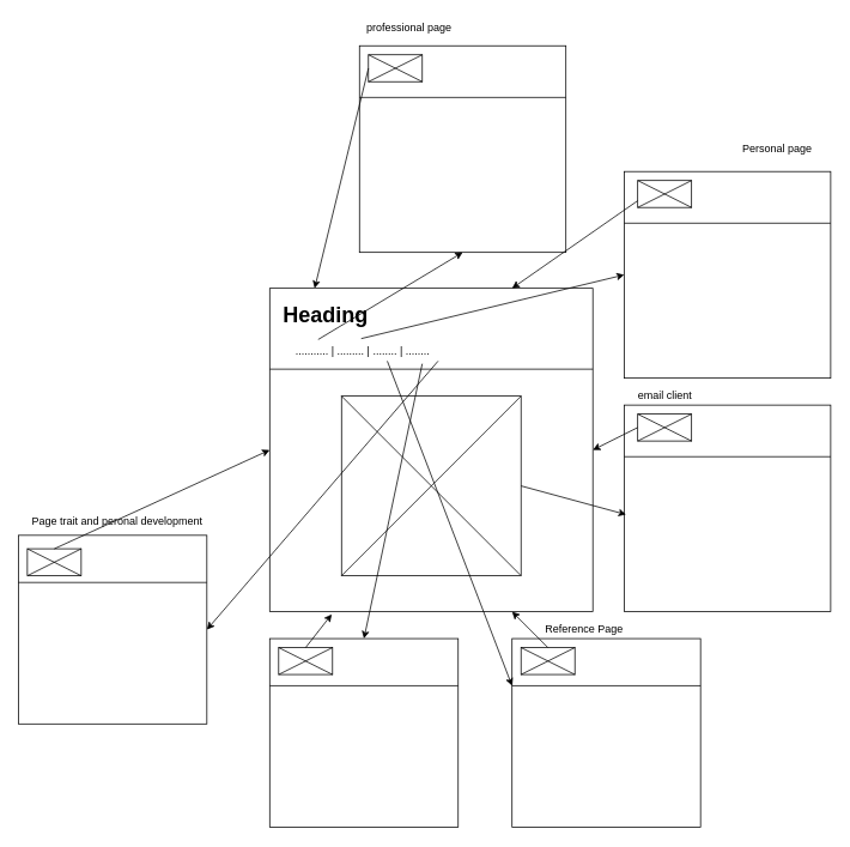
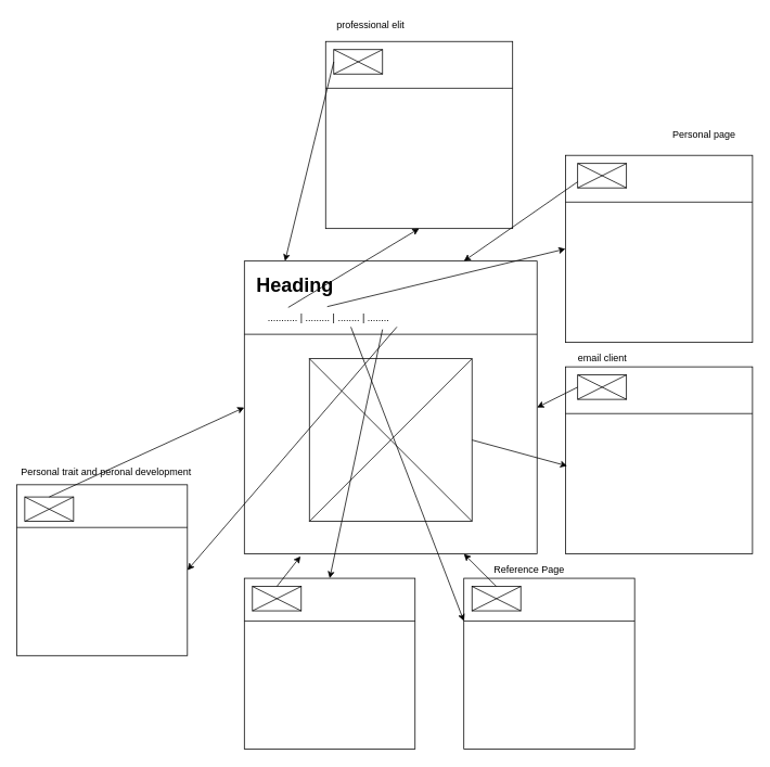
  <mxCell id="0" />
  <mxCell id="1" parent="0" />
  <mxCell id="2" value="" style="whiteSpace=wrap;html=1;aspect=fixed;" vertex="1" parent="1"><mxGeometry x="300" y="320" width="360" height="360" as="geometry" /></mxCell>
  <mxCell id="3" value="" style="whiteSpace=wrap;html=1;aspect=fixed;" vertex="1" parent="1"><mxGeometry x="400" y="50" width="230" height="230" as="geometry" /></mxCell>
  <mxCell id="4" value="" style="whiteSpace=wrap;html=1;aspect=fixed;" vertex="1" parent="1"><mxGeometry x="695" y="190" width="230" height="230" as="geometry" /></mxCell>
  <mxCell id="5" value="" style="whiteSpace=wrap;html=1;aspect=fixed;" vertex="1" parent="1"><mxGeometry x="570" y="710" width="210" height="210" as="geometry" /></mxCell>
  <mxCell id="6" value="" style="whiteSpace=wrap;html=1;aspect=fixed;" vertex="1" parent="1"><mxGeometry x="380" y="440" width="200" height="200" as="geometry" /></mxCell>
  <mxCell id="7" value="" style="endArrow=none;html=1;exitX=0;exitY=0.25;exitDx=0;exitDy=0;entryX=1;entryY=0.25;entryDx=0;entryDy=0;" edge="1" parent="1" source="2" target="2"><mxGeometry width="50" height="50" relative="1" as="geometry"><mxPoint x="670" y="520" as="sourcePoint" /><mxPoint x="720" y="470" as="targetPoint" /><Array as="points" /></mxGeometry></mxCell>
- <mxCell id="8" value="professional page&lt;br&gt;" style="text;html=1;align=center;verticalAlign=middle;resizable=0;points=[];autosize=1;" vertex="1" parent="1"><mxGeometry x="400" y="20" width="110" height="20" as="geometry" /></mxCell>
+ <mxCell id="8" value="professional elit&lt;br&gt;" style="text;html=1;align=center;verticalAlign=middle;resizable=0;points=[];autosize=1;" vertex="1" parent="1"><mxGeometry x="400" y="20" width="110" height="20" as="geometry" /></mxCell>
  <mxCell id="9" value="" style="rounded=0;whiteSpace=wrap;html=1;" vertex="1" parent="1"><mxGeometry x="410" y="60" width="60" height="30" as="geometry" /></mxCell>
  <mxCell id="10" value="" style="rounded=0;whiteSpace=wrap;html=1;" vertex="1" parent="1"><mxGeometry x="710" y="200" width="60" height="30" as="geometry" /></mxCell>
  <mxCell id="11" value="" style="rounded=0;whiteSpace=wrap;html=1;" vertex="1" parent="1"><mxGeometry x="580" y="720" width="60" height="30" as="geometry" /></mxCell>
  <mxCell id="12" value="Personal page" style="text;html=1;align=center;verticalAlign=middle;resizable=0;points=[];autosize=1;" vertex="1" parent="1"><mxGeometry x="820" y="155" width="90" height="20" as="geometry" /></mxCell>
  <mxCell id="13" value="Reference Page" style="text;html=1;align=center;verticalAlign=middle;resizable=0;points=[];autosize=1;" vertex="1" parent="1"><mxGeometry x="600" y="690" width="100" height="20" as="geometry" /></mxCell>
  <mxCell id="14" value="" style="whiteSpace=wrap;html=1;aspect=fixed;" vertex="1" parent="1"><mxGeometry x="300" y="710" width="210" height="210" as="geometry" /></mxCell>
  <mxCell id="15" value="" style="rounded=0;whiteSpace=wrap;html=1;" vertex="1" parent="1"><mxGeometry x="310" y="720" width="60" height="30" as="geometry" /></mxCell>
  <mxCell id="16" value="" style="whiteSpace=wrap;html=1;aspect=fixed;" vertex="1" parent="1"><mxGeometry x="695" y="450" width="230" height="230" as="geometry" /></mxCell>
  <mxCell id="17" value="" style="rounded=0;whiteSpace=wrap;html=1;" vertex="1" parent="1"><mxGeometry x="710" y="460" width="60" height="30" as="geometry" /></mxCell>
  <mxCell id="18" value="email client" style="text;html=1;align=center;verticalAlign=middle;resizable=0;points=[];autosize=1;" vertex="1" parent="1"><mxGeometry x="700" y="430" width="80" height="20" as="geometry" /></mxCell>
  <mxCell id="19" value="" style="endArrow=classic;html=1;exitX=1;exitY=0.5;exitDx=0;exitDy=0;entryX=0.009;entryY=0.53;entryDx=0;entryDy=0;entryPerimeter=0;" edge="1" parent="1" source="6" target="16"><mxGeometry width="50" height="50" relative="1" as="geometry"><mxPoint x="670" y="670" as="sourcePoint" /><mxPoint x="720" y="620" as="targetPoint" /></mxGeometry></mxCell>
  <mxCell id="20" value="" style="endArrow=classic;html=1;exitX=0.5;exitY=0;exitDx=0;exitDy=0;entryX=0.192;entryY=1.008;entryDx=0;entryDy=0;entryPerimeter=0;" edge="1" parent="1" source="15" target="2"><mxGeometry width="50" height="50" relative="1" as="geometry"><mxPoint x="380" y="700" as="sourcePoint" /><mxPoint x="430" y="650" as="targetPoint" /></mxGeometry></mxCell>
  <mxCell id="21" value="" style="endArrow=classic;html=1;entryX=0.5;entryY=0;entryDx=0;entryDy=0;exitX=0.882;exitY=1.2;exitDx=0;exitDy=0;exitPerimeter=0;" edge="1" parent="1" source="30" target="14"><mxGeometry width="50" height="50" relative="1" as="geometry"><mxPoint x="450" y="404" as="sourcePoint" /><mxPoint x="720" y="620" as="targetPoint" /></mxGeometry></mxCell>
  <mxCell id="22" value="" style="endArrow=classic;html=1;exitX=0.5;exitY=0;exitDx=0;exitDy=0;entryX=0.75;entryY=1;entryDx=0;entryDy=0;" edge="1" parent="1" source="11" target="2"><mxGeometry width="50" height="50" relative="1" as="geometry"><mxPoint x="670" y="670" as="sourcePoint" /><mxPoint x="720" y="620" as="targetPoint" /></mxGeometry></mxCell>
  <mxCell id="23" value="" style="endArrow=classic;html=1;entryX=0;entryY=0.25;entryDx=0;entryDy=0;exitX=0.653;exitY=1.05;exitDx=0;exitDy=0;exitPerimeter=0;" edge="1" parent="1" source="30" target="5"><mxGeometry width="50" height="50" relative="1" as="geometry"><mxPoint x="420" y="410" as="sourcePoint" /><mxPoint x="720" y="620" as="targetPoint" /></mxGeometry></mxCell>
  <mxCell id="24" value="" style="endArrow=classic;html=1;exitX=0;exitY=0.75;exitDx=0;exitDy=0;entryX=0.75;entryY=0;entryDx=0;entryDy=0;" edge="1" parent="1" source="10" target="2"><mxGeometry width="50" height="50" relative="1" as="geometry"><mxPoint x="670" y="670" as="sourcePoint" /><mxPoint x="720" y="620" as="targetPoint" /></mxGeometry></mxCell>
  <mxCell id="25" value="" style="endArrow=classic;html=1;exitX=0.482;exitY=-0.2;exitDx=0;exitDy=0;exitPerimeter=0;entryX=0;entryY=0.5;entryDx=0;entryDy=0;" edge="1" parent="1" source="30" target="4"><mxGeometry width="50" height="50" relative="1" as="geometry"><mxPoint x="670" y="670" as="sourcePoint" /><mxPoint x="720" y="620" as="targetPoint" /></mxGeometry></mxCell>
  <mxCell id="26" value="" style="endArrow=classic;html=1;entryX=0.139;entryY=0;entryDx=0;entryDy=0;entryPerimeter=0;exitX=0;exitY=0.5;exitDx=0;exitDy=0;" edge="1" parent="1" source="9" target="2"><mxGeometry width="50" height="50" relative="1" as="geometry"><mxPoint x="350" y="70" as="sourcePoint" /><mxPoint x="720" y="620" as="targetPoint" /></mxGeometry></mxCell>
  <mxCell id="27" value="" style="endArrow=classic;html=1;exitX=0.2;exitY=-0.15;exitDx=0;exitDy=0;exitPerimeter=0;entryX=0.5;entryY=1;entryDx=0;entryDy=0;" edge="1" parent="1" source="30" target="3"><mxGeometry width="50" height="50" relative="1" as="geometry"><mxPoint x="670" y="670" as="sourcePoint" /><mxPoint x="720" y="620" as="targetPoint" /></mxGeometry></mxCell>
  <mxCell id="28" value="" style="endArrow=classic;html=1;exitX=0;exitY=0.5;exitDx=0;exitDy=0;entryX=1;entryY=0.5;entryDx=0;entryDy=0;" edge="1" parent="1" source="17" target="2"><mxGeometry width="50" height="50" relative="1" as="geometry"><mxPoint x="670" y="670" as="sourcePoint" /><mxPoint x="720" y="620" as="targetPoint" /></mxGeometry></mxCell>
  <mxCell id="29" value="&lt;h1&gt;Heading&lt;/h1&gt;&lt;p&gt;Lorem ipsum dolor sit amet, consectetur adipisicing elit, sed do eiusmod tempor incididunt ut labore et dolore magna aliqua.&lt;/p&gt;" style="text;html=1;strokeColor=none;fillColor=none;spacing=5;spacingTop=-20;whiteSpace=wrap;overflow=hidden;rounded=0;" vertex="1" parent="1"><mxGeometry x="310" y="330" width="190" height="40" as="geometry" /></mxCell>
  <mxCell id="30" value="........... | ......... | ........ | ........&amp;nbsp;" style="text;html=1;align=center;verticalAlign=middle;resizable=0;points=[];autosize=1;" vertex="1" parent="1"><mxGeometry x="320" y="380" width="170" height="20" as="geometry" /></mxCell>
  <mxCell id="31" value="" style="endArrow=none;html=1;exitX=1;exitY=0.25;exitDx=0;exitDy=0;entryX=0;entryY=0.25;entryDx=0;entryDy=0;" edge="1" parent="1" source="4" target="4"><mxGeometry width="50" height="50" relative="1" as="geometry"><mxPoint x="670" y="290" as="sourcePoint" /><mxPoint x="720" y="240" as="targetPoint" /></mxGeometry></mxCell>
  <mxCell id="32" value="" style="endArrow=none;html=1;exitX=0;exitY=0.25;exitDx=0;exitDy=0;entryX=1;entryY=0.25;entryDx=0;entryDy=0;" edge="1" parent="1" source="5" target="5"><mxGeometry width="50" height="50" relative="1" as="geometry"><mxPoint x="590" y="810" as="sourcePoint" /><mxPoint x="640" y="760" as="targetPoint" /></mxGeometry></mxCell>
  <mxCell id="33" value="" style="endArrow=none;html=1;exitX=0;exitY=0.25;exitDx=0;exitDy=0;entryX=1;entryY=0.25;entryDx=0;entryDy=0;" edge="1" parent="1" source="16" target="16"><mxGeometry width="50" height="50" relative="1" as="geometry"><mxPoint x="715" y="530" as="sourcePoint" /><mxPoint x="765" y="480" as="targetPoint" /></mxGeometry></mxCell>
  <mxCell id="34" value="" style="endArrow=none;html=1;exitX=0;exitY=0.25;exitDx=0;exitDy=0;entryX=1;entryY=0.25;entryDx=0;entryDy=0;" edge="1" parent="1" source="3" target="3"><mxGeometry width="50" height="50" relative="1" as="geometry"><mxPoint x="670" y="290" as="sourcePoint" /><mxPoint x="720" y="240" as="targetPoint" /></mxGeometry></mxCell>
  <mxCell id="35" value="" style="endArrow=none;html=1;exitX=0;exitY=0.25;exitDx=0;exitDy=0;entryX=1;entryY=0.25;entryDx=0;entryDy=0;" edge="1" parent="1" source="14" target="14"><mxGeometry width="50" height="50" relative="1" as="geometry"><mxPoint x="410" y="830" as="sourcePoint" /><mxPoint x="460" y="780" as="targetPoint" /></mxGeometry></mxCell>
  <mxCell id="36" value="" style="endArrow=none;html=1;exitX=0;exitY=0;exitDx=0;exitDy=0;entryX=1;entryY=1;entryDx=0;entryDy=0;" edge="1" parent="1" source="15" target="15"><mxGeometry width="50" height="50" relative="1" as="geometry"><mxPoint x="420" y="760" as="sourcePoint" /><mxPoint x="470" y="710" as="targetPoint" /></mxGeometry></mxCell>
  <mxCell id="37" value="" style="endArrow=none;html=1;entryX=1;entryY=0;entryDx=0;entryDy=0;" edge="1" parent="1" target="15"><mxGeometry width="50" height="50" relative="1" as="geometry"><mxPoint x="310" y="750" as="sourcePoint" /><mxPoint x="360" y="700" as="targetPoint" /></mxGeometry></mxCell>
  <mxCell id="38" value="" style="endArrow=none;html=1;exitX=0;exitY=0;exitDx=0;exitDy=0;entryX=1;entryY=1;entryDx=0;entryDy=0;entryPerimeter=0;" edge="1" parent="1" source="11" target="11"><mxGeometry width="50" height="50" relative="1" as="geometry"><mxPoint x="645" y="760" as="sourcePoint" /><mxPoint x="635" y="751" as="targetPoint" /></mxGeometry></mxCell>
  <mxCell id="39" value="" style="endArrow=none;html=1;entryX=1;entryY=0;entryDx=0;entryDy=0;exitX=0;exitY=1;exitDx=0;exitDy=0;" edge="1" parent="1" source="11" target="11"><mxGeometry width="50" height="50" relative="1" as="geometry"><mxPoint x="585" y="750" as="sourcePoint" /><mxPoint x="635" y="700" as="targetPoint" /></mxGeometry></mxCell>
  <mxCell id="40" value="" style="endArrow=none;html=1;exitX=1;exitY=1;exitDx=0;exitDy=0;entryX=0;entryY=0;entryDx=0;entryDy=0;" edge="1" parent="1" source="9" target="9"><mxGeometry width="50" height="50" relative="1" as="geometry"><mxPoint x="480" y="90" as="sourcePoint" /><mxPoint x="530" y="40" as="targetPoint" /></mxGeometry></mxCell>
  <mxCell id="41" value="" style="endArrow=none;html=1;entryX=1;entryY=0;entryDx=0;entryDy=0;" edge="1" parent="1" target="9"><mxGeometry width="50" height="50" relative="1" as="geometry"><mxPoint x="410" y="90" as="sourcePoint" /><mxPoint x="460" y="40" as="targetPoint" /></mxGeometry></mxCell>
  <mxCell id="42" value="" style="endArrow=none;html=1;exitX=0;exitY=0;exitDx=0;exitDy=0;entryX=1;entryY=1;entryDx=0;entryDy=0;" edge="1" parent="1" source="10" target="10"><mxGeometry width="50" height="50" relative="1" as="geometry"><mxPoint x="730" y="290" as="sourcePoint" /><mxPoint x="780" y="240" as="targetPoint" /></mxGeometry></mxCell>
  <mxCell id="43" value="" style="endArrow=none;html=1;entryX=1;entryY=0;entryDx=0;entryDy=0;" edge="1" parent="1" target="10"><mxGeometry width="50" height="50" relative="1" as="geometry"><mxPoint x="710" y="230" as="sourcePoint" /><mxPoint x="760" y="180" as="targetPoint" /></mxGeometry></mxCell>
  <mxCell id="44" value="" style="endArrow=none;html=1;exitX=0;exitY=0;exitDx=0;exitDy=0;entryX=1;entryY=1;entryDx=0;entryDy=0;" edge="1" parent="1" source="17" target="17"><mxGeometry width="50" height="50" relative="1" as="geometry"><mxPoint x="790" y="500" as="sourcePoint" /><mxPoint x="840" y="450" as="targetPoint" /></mxGeometry></mxCell>
  <mxCell id="45" value="" style="endArrow=none;html=1;entryX=1;entryY=0;entryDx=0;entryDy=0;" edge="1" parent="1" target="17"><mxGeometry width="50" height="50" relative="1" as="geometry"><mxPoint x="710" y="490" as="sourcePoint" /><mxPoint x="760" y="440" as="targetPoint" /></mxGeometry></mxCell>
  <mxCell id="46" value="" style="endArrow=none;html=1;entryX=0;entryY=0;entryDx=0;entryDy=0;" edge="1" parent="1" target="6"><mxGeometry width="50" height="50" relative="1" as="geometry"><mxPoint x="580" y="640" as="sourcePoint" /><mxPoint x="630" y="590" as="targetPoint" /></mxGeometry></mxCell>
  <mxCell id="47" value="" style="endArrow=none;html=1;entryX=1;entryY=0;entryDx=0;entryDy=0;" edge="1" parent="1" target="6"><mxGeometry width="50" height="50" relative="1" as="geometry"><mxPoint x="380" y="640" as="sourcePoint" /><mxPoint x="430" y="590" as="targetPoint" /></mxGeometry></mxCell>
  <mxCell id="48" value="" style="whiteSpace=wrap;html=1;aspect=fixed;" vertex="1" parent="1"><mxGeometry x="20" y="595" width="210" height="210" as="geometry" /></mxCell>
  <mxCell id="49" value="" style="rounded=0;whiteSpace=wrap;html=1;" vertex="1" parent="1"><mxGeometry x="30" y="610" width="60" height="30" as="geometry" /></mxCell>
  <mxCell id="50" value="" style="endArrow=none;html=1;entryX=1;entryY=0;entryDx=0;entryDy=0;exitX=0;exitY=1;exitDx=0;exitDy=0;" edge="1" parent="1" source="49" target="49"><mxGeometry width="50" height="50" relative="1" as="geometry"><mxPoint x="30" y="650" as="sourcePoint" /><mxPoint x="80" y="600" as="targetPoint" /></mxGeometry></mxCell>
  <mxCell id="51" value="" style="endArrow=none;html=1;exitX=0;exitY=0;exitDx=0;exitDy=0;entryX=1;entryY=1;entryDx=0;entryDy=0;" edge="1" parent="1" source="49" target="49"><mxGeometry width="50" height="50" relative="1" as="geometry"><mxPoint x="30" y="710" as="sourcePoint" /><mxPoint x="80" y="660" as="targetPoint" /><Array as="points" /></mxGeometry></mxCell>
  <mxCell id="52" value="" style="endArrow=none;html=1;exitX=0;exitY=0.25;exitDx=0;exitDy=0;entryX=1;entryY=0.25;entryDx=0;entryDy=0;" edge="1" parent="1" source="48" target="48"><mxGeometry width="50" height="50" relative="1" as="geometry"><mxPoint x="90" y="730" as="sourcePoint" /><mxPoint x="140" y="680" as="targetPoint" /></mxGeometry></mxCell>
- <mxCell id="53" value="Page trait and peronal development" style="text;html=1;align=center;verticalAlign=middle;resizable=0;points=[];autosize=1;" vertex="1" parent="1"><mxGeometry x="20" y="570" width="220" height="20" as="geometry" /></mxCell>
+ <mxCell id="53" value="Personal trait and peronal development" style="text;html=1;align=center;verticalAlign=middle;resizable=0;points=[];autosize=1;" vertex="1" parent="1"><mxGeometry x="20" y="570" width="220" height="20" as="geometry" /></mxCell>
  <mxCell id="54" value="" style="endArrow=classic;html=1;exitX=0.5;exitY=0;exitDx=0;exitDy=0;entryX=0;entryY=0.5;entryDx=0;entryDy=0;" edge="1" parent="1" source="49" target="2"><mxGeometry width="50" height="50" relative="1" as="geometry"><mxPoint x="70" y="620" as="sourcePoint" /><mxPoint x="120" y="570" as="targetPoint" /></mxGeometry></mxCell>
  <mxCell id="55" value="" style="endArrow=classic;html=1;exitX=0.986;exitY=1.048;exitDx=0;exitDy=0;exitPerimeter=0;entryX=1;entryY=0.5;entryDx=0;entryDy=0;" edge="1" parent="1" source="30" target="48"><mxGeometry width="50" height="50" relative="1" as="geometry"><mxPoint x="500" y="520" as="sourcePoint" /><mxPoint x="550" y="470" as="targetPoint" /></mxGeometry></mxCell>
